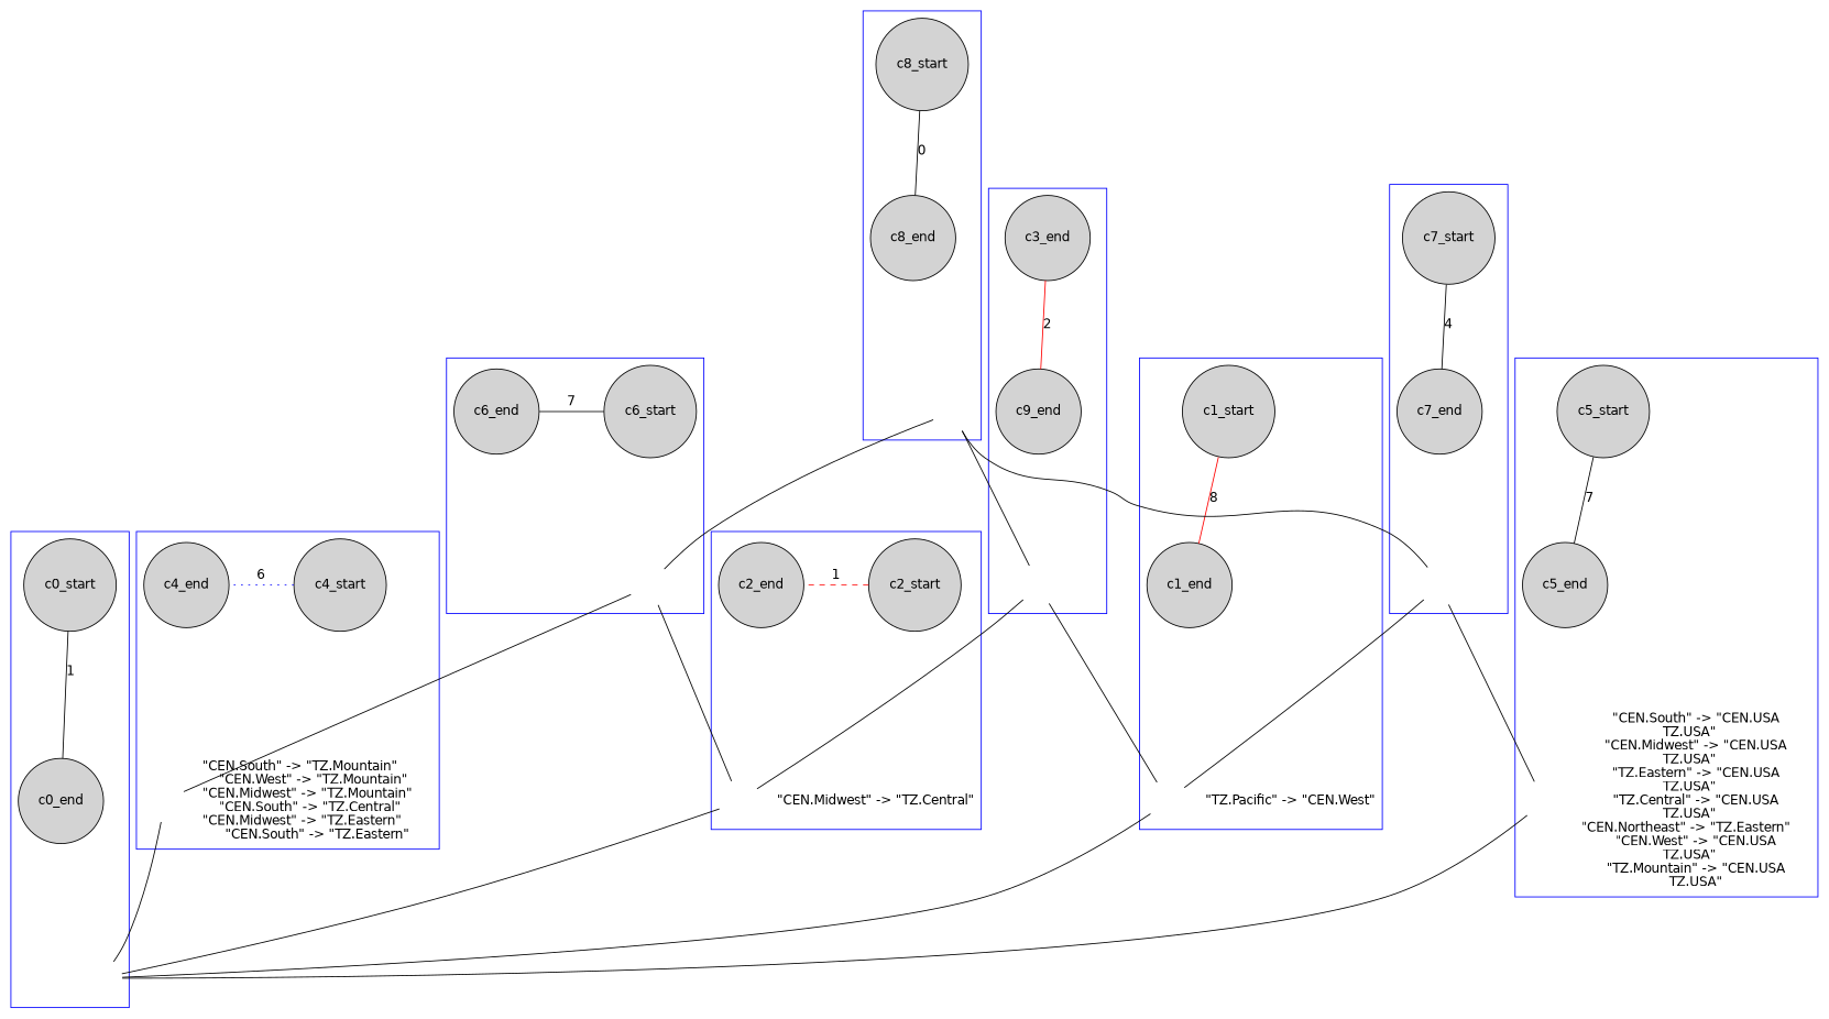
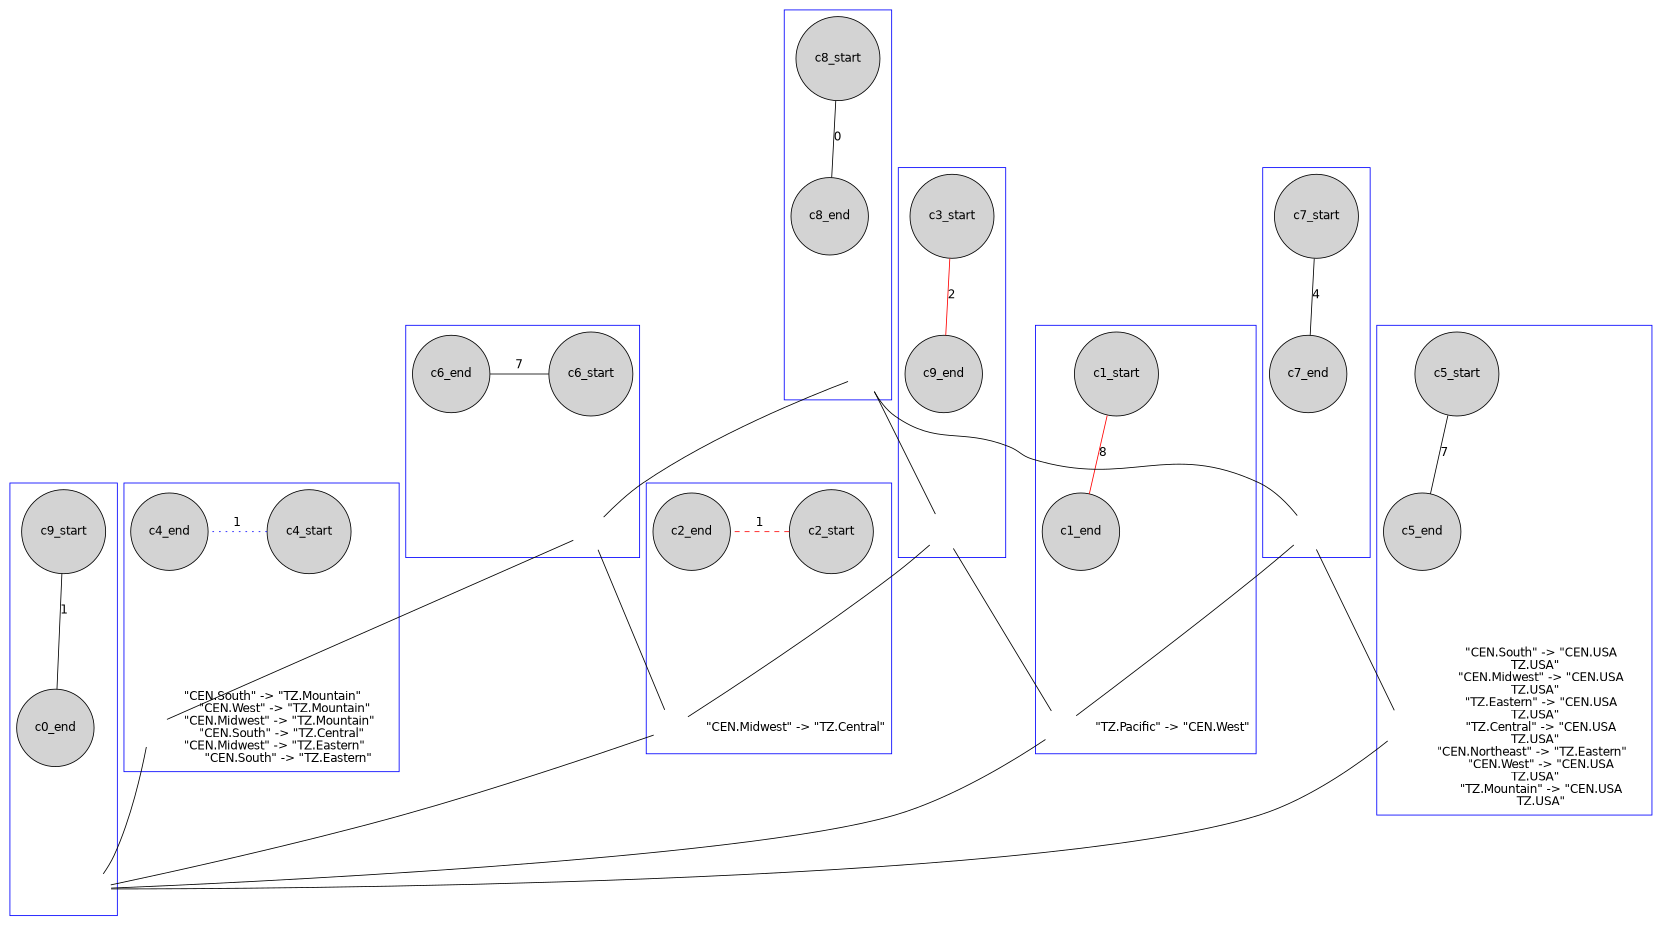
  digraph {
    fontname="DejaVu Sans"
    node [fontname="DejaVu Sans" shape=circle style=filled]
    edge [dir=none fontname="DejaVu Sans" labeldistance=1.5 minlen=2]
    c2_start [width=.25]
    c2_end [width=.25]
    c2 [style=invis width=.25]
-   c0_start [width=.25]
+   c0_start [width=.25 label=c9_start]
    c0_end [width=.25]
    c0 [style=invis width=.25]
    c1_start [width=.25]
    c1_end [width=.25]
    c1 [style=invis width=.25]
-   c3_start [width=.25 label=c3_end]
+   c3_start [width=.25]
    n11 [label=c9_end width=.25]
    c3 [style=invis width=.25]
    c4_start [width=.25]
    c4_end [width=.25]
    c4 [style=invis width=.25]
    c5_start [width=.25]
    c5_end [width=.25]
    c5 [style=invis width=.25]
    c6_start [width=.25]
    c6_end [width=.25]
    c6 [style=invis width=.25]
    c7_start [width=.25]
    c7_end [width=.25]
    c7 [style=invis width=.25]
    c8_start [width=.25]
    c8_end [width=.25]
    c8 [style=invis width=.25]
    subgraph cluster_1 {
      color=blue
      c2_start
      c2_end
      c2
    }
    subgraph cluster_2 {
      color=blue
      c0_start
      c0_end
      c0
    }
    subgraph cluster_3 {
      color=blue
      c1_start
      c1_end
      c1
    }
    subgraph cluster_4 {
      color=blue
      c3_start
      n11
      c3
    }
    subgraph cluster_5 {
      color=blue
      c4_start
      c4_end
      c4
    }
    subgraph cluster_6 {
      color=blue
      c5_start
      c5_end
      c5
    }
    subgraph cluster_7 {
      color=blue
      c6_start
      c6_end
      c6
    }
    subgraph cluster_8 {
      color=blue
      c7_start
      c7_end
      c7
    }
    subgraph cluster_9 {
      color=blue
      c8_start
      c8_end
      c8
    }
    c2_start -> c2_end [arrowhead=none color="#FF0000" constraint=false label=1 penwidth=1 style=dashed]
    c2_start -> c2 [style=invis]
    c2_end -> c2 [style=invis]
    c2 -> c2 [color=transparent label="\"CEN.Midwest\" -> \"TZ.Central\"" labelangle=270]
    c2 -> c0
    c0_start -> c0_end [label=1 penwidth=1]
    c0_start -> c0 [style=invis]
    c0_end -> c0 [style=invis]
    c1_start -> c1_end [arrowhead=normal color="#FF0000" constraint=true label=8 penwidth=1 style=solid]
    c1_start -> c1 [style=invis]
    c1_end -> c1 [style=invis]
    c1 -> c0
    c1 -> c1 [color=transparent label="\"TZ.Pacific\" -> \"CEN.West\"" labelangle=270]
    c3_start -> n11 [color="#FF0000" label=2 penwidth=1]
    c3_start -> c3 [style=invis]
    n11 -> c3 [style=invis]
    c3 -> c2
    c3 -> c1
-   c4_start -> c4_end [arrowhead=none color="#0000FF" constraint=false label=6 penwidth=1 style=dotted]
+   c4_start -> c4_end [arrowhead=none color="#0000FF" constraint=false label=1 penwidth=1 style=dotted]
    c4_start -> c4 [style=invis]
    c4_end -> c4 [style=invis]
    c4 -> c0
    c4 -> c4 [color=transparent label="\"CEN.South\" -> \"TZ.Mountain\"	\n\"CEN.West\" -> \"TZ.Mountain\"	\n\"CEN.Midwest\" -> \"TZ.Mountain\"	\n\"CEN.South\" -> \"TZ.Central\"	\n\"CEN.Midwest\" -> \"TZ.Eastern\"	\n\"CEN.South\" -> \"TZ.Eastern\"" labelangle=270]
    c5_start -> c5_end [arrowhead=normal color="#000000" constraint=true label=7 penwidth=1 style=solid]
    c5_start -> c5 [style=invis]
    c5_end -> c5 [style=invis]
    c5 -> c0
    c5 -> c5 [color=transparent label="\"CEN.South\" -> \"CEN.USA\nTZ.USA\"	\n\"CEN.Midwest\" -> \"CEN.USA\nTZ.USA\"	\n\"TZ.Eastern\" -> \"CEN.USA\nTZ.USA\"	\n\"TZ.Central\" -> \"CEN.USA\nTZ.USA\"	\n\"CEN.Northeast\" -> \"TZ.Eastern\"	\n\"CEN.West\" -> \"CEN.USA\nTZ.USA\"	\n\"TZ.Mountain\" -> \"CEN.USA\nTZ.USA\"" labelangle=270]
    c6_start -> c6_end [arrowhead=none constraint=false label=7 penwidth=1]
    c6_start -> c6 [style=invis]
    c6_end -> c6 [style=invis]
    c6 -> c2
    c6 -> c4
    c7_start -> c7_end [arrowhead=normal constraint=true label=4 penwidth=1 style=solid]
    c7_start -> c7 [style=invis]
    c7_end -> c7 [style=invis]
    c7 -> c1
    c7 -> c5
    c8_start -> c8_end [label=0 penwidth=1]
    c8_start -> c8 [style=invis]
    c8_end -> c8 [style=invis]
    c8 -> c3
    c8 -> c6
    c8 -> c7
  }
